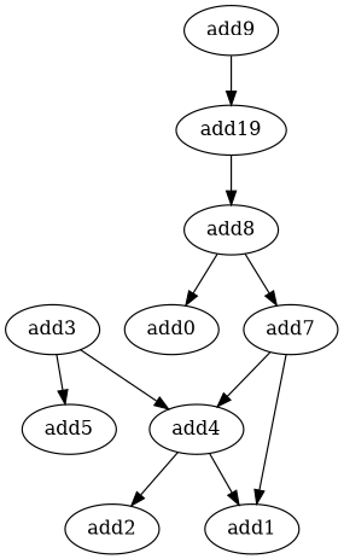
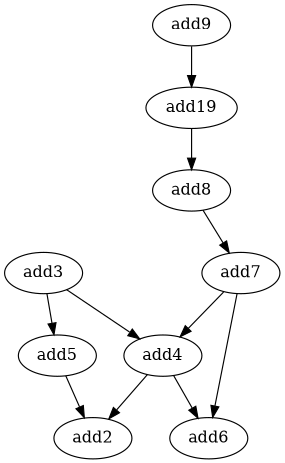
  strict digraph {
    node [opcode=add]
    n1 [label=add19]
    add9
    add8
-   add0
    add7
    add4
    add2
-   add1
+   add1 [label=add6]
    add5
    add3
    n1 -> add8
    add9 -> n1
-   add8 -> add0
    add8 -> add7
    add7 -> add4
    add7 -> add1
    add4 -> add2
    add4 -> add1
+   add5 -> add2
    add3 -> add4
    add3 -> add5
  }
